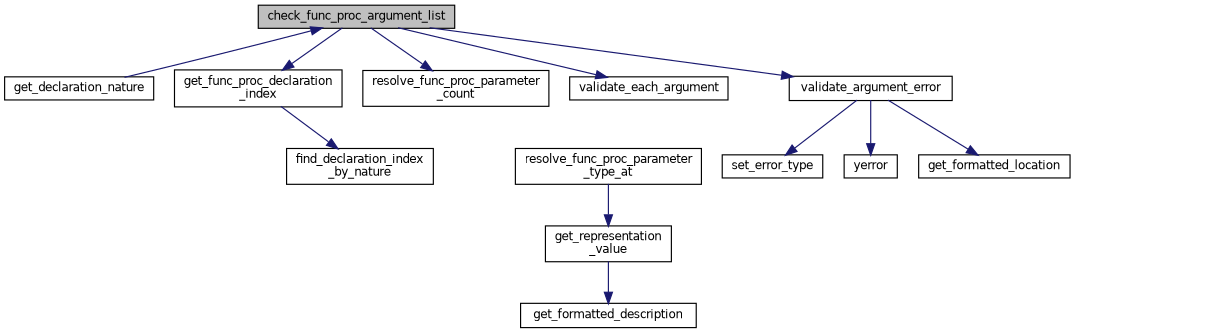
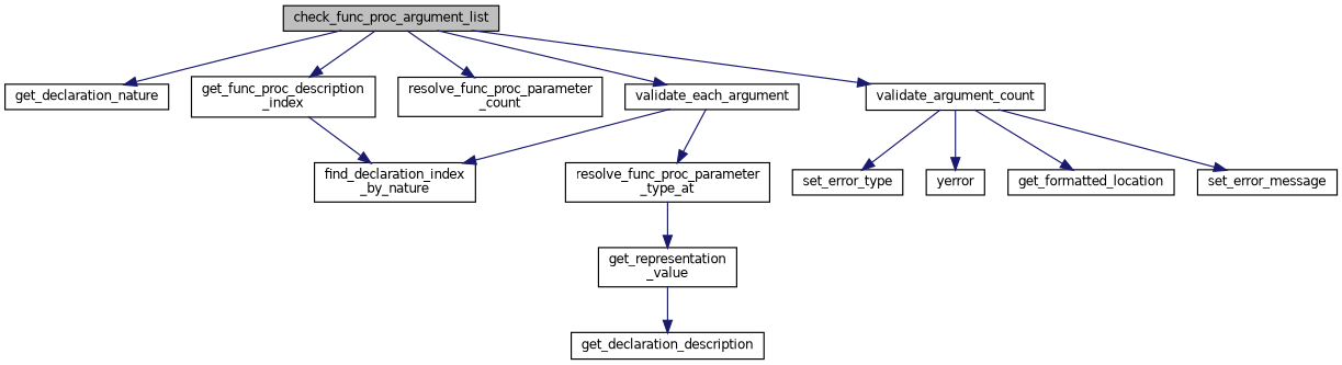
  digraph {
    rankdir=TB
    node [color=black fillcolor=white fontname=Helvetica fontsize=10 shape=record style=filled]
    edge [color=midnightblue fontname=Helvetica fontsize=10 labelfontname=Helvetica labelfontsize=10 style=solid]
    n1 [fillcolor=grey75 fontcolor=black height=0.2 label=check_func_proc_argument_list width=0.4]
    n2 [height=0.2 label=get_declaration_nature width=0.4]
-   n3 [height=0.2 label="get_func_proc_declaration\l_index" width=0.4]
+   n3 [height=0.2 label="get_func_proc_description\l_index" width=0.4]
    n4 [height=0.2 label="resolve_func_proc_parameter\l_count" width=0.4]
-   n5 [height=0.2 label=validate_argument_error width=0.4]
+   n5 [height=0.2 label=validate_argument_count width=0.4]
    n6 [height=0.2 label=validate_each_argument width=0.4]
    n7 [height=0.2 label="find_declaration_index\l_by_nature" width=0.4]
    n8 [height=0.2 label=get_formatted_location width=0.4]
+   n9 [height=0.2 label=set_error_message width=0.4]
    n10 [height=0.2 label=set_error_type width=0.4]
    n11 [height=0.2 label=yerror width=0.4]
    n12 [height=0.2 label="resolve_func_proc_parameter\l_type_at" width=0.4]
    n13 [height=0.2 label="get_representation\l_value" width=0.4]
-   n14 [height=0.2 label=get_formatted_description width=0.4]
-   n2 -> n1
+   n14 [height=0.2 label=get_declaration_description width=0.4]
+   n1 -> n2
    n1 -> n3
    n1 -> n4
    n1 -> n5
    n1 -> n6
    n3 -> n7
    n5 -> n8
+   n5 -> n9
    n5 -> n10
    n5 -> n11
+   n6 -> n7
+   n6 -> n12
    n12 -> n13
    n13 -> n14
  }
